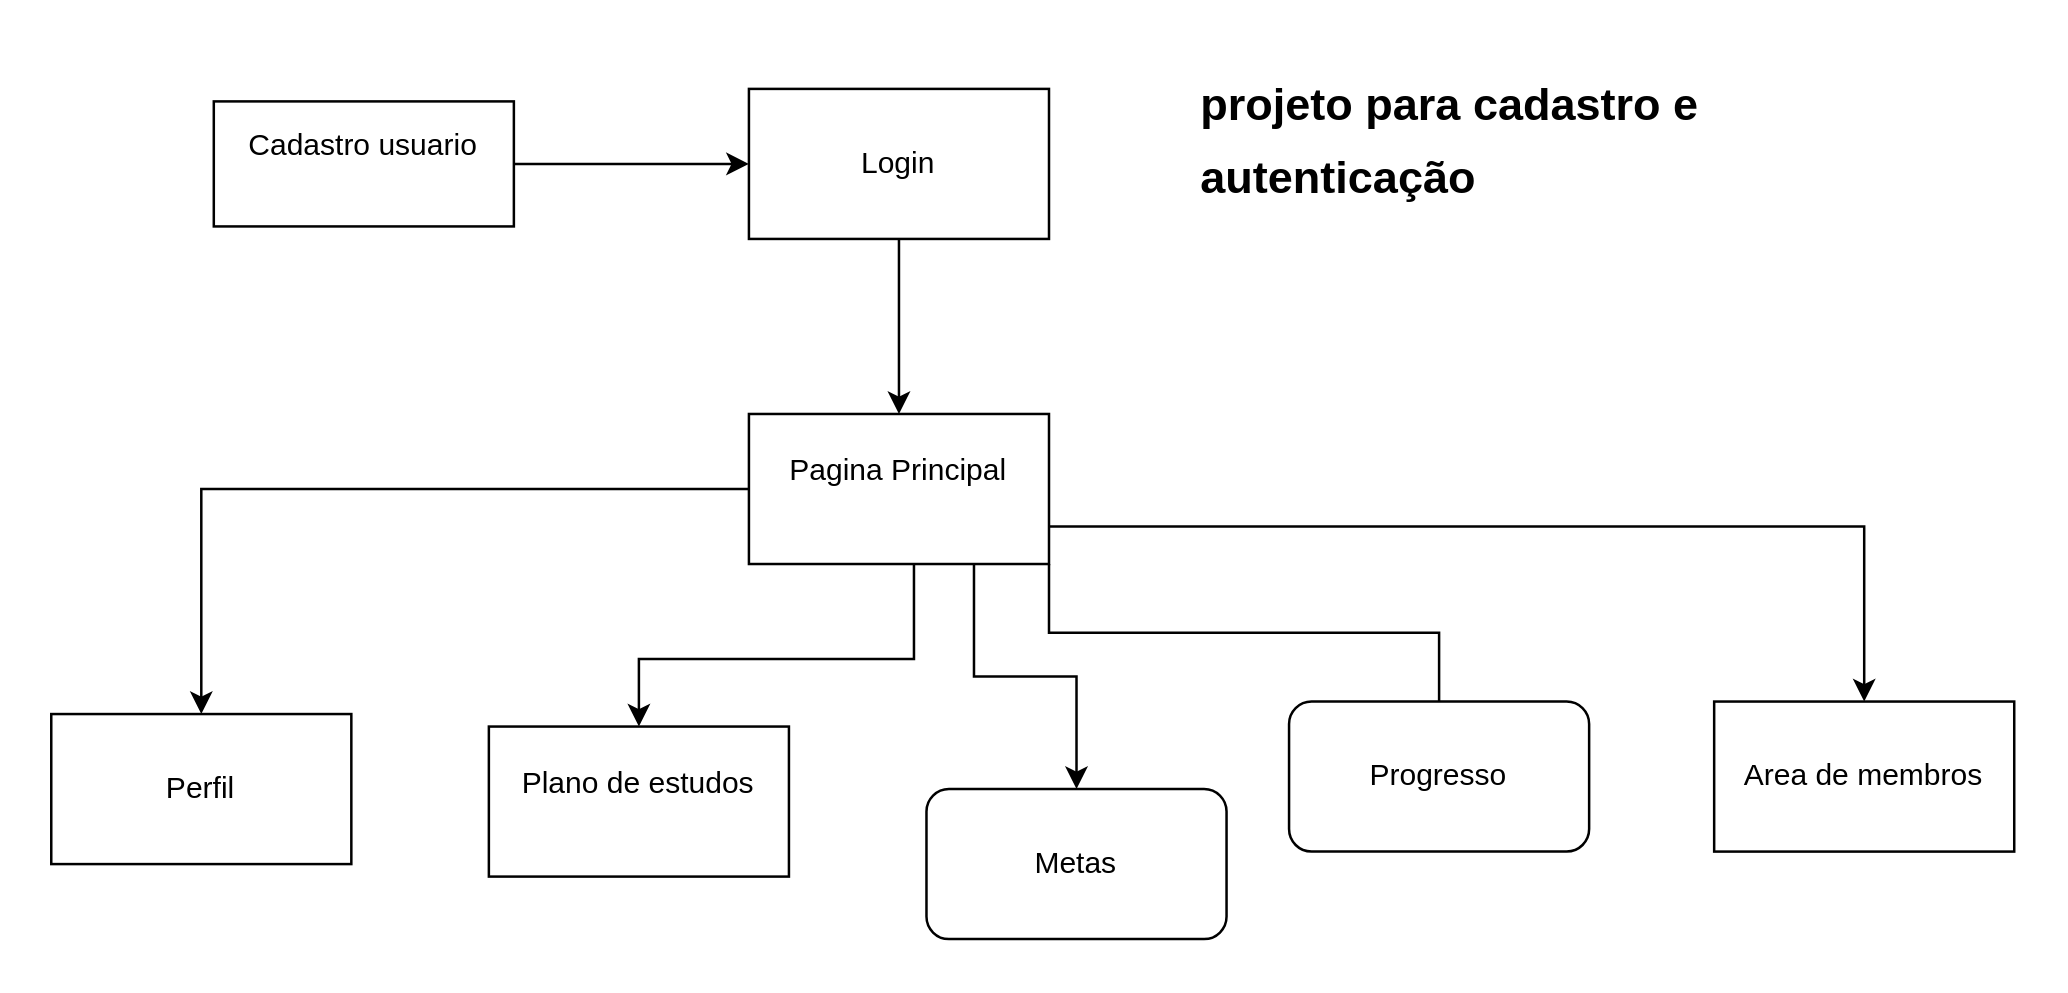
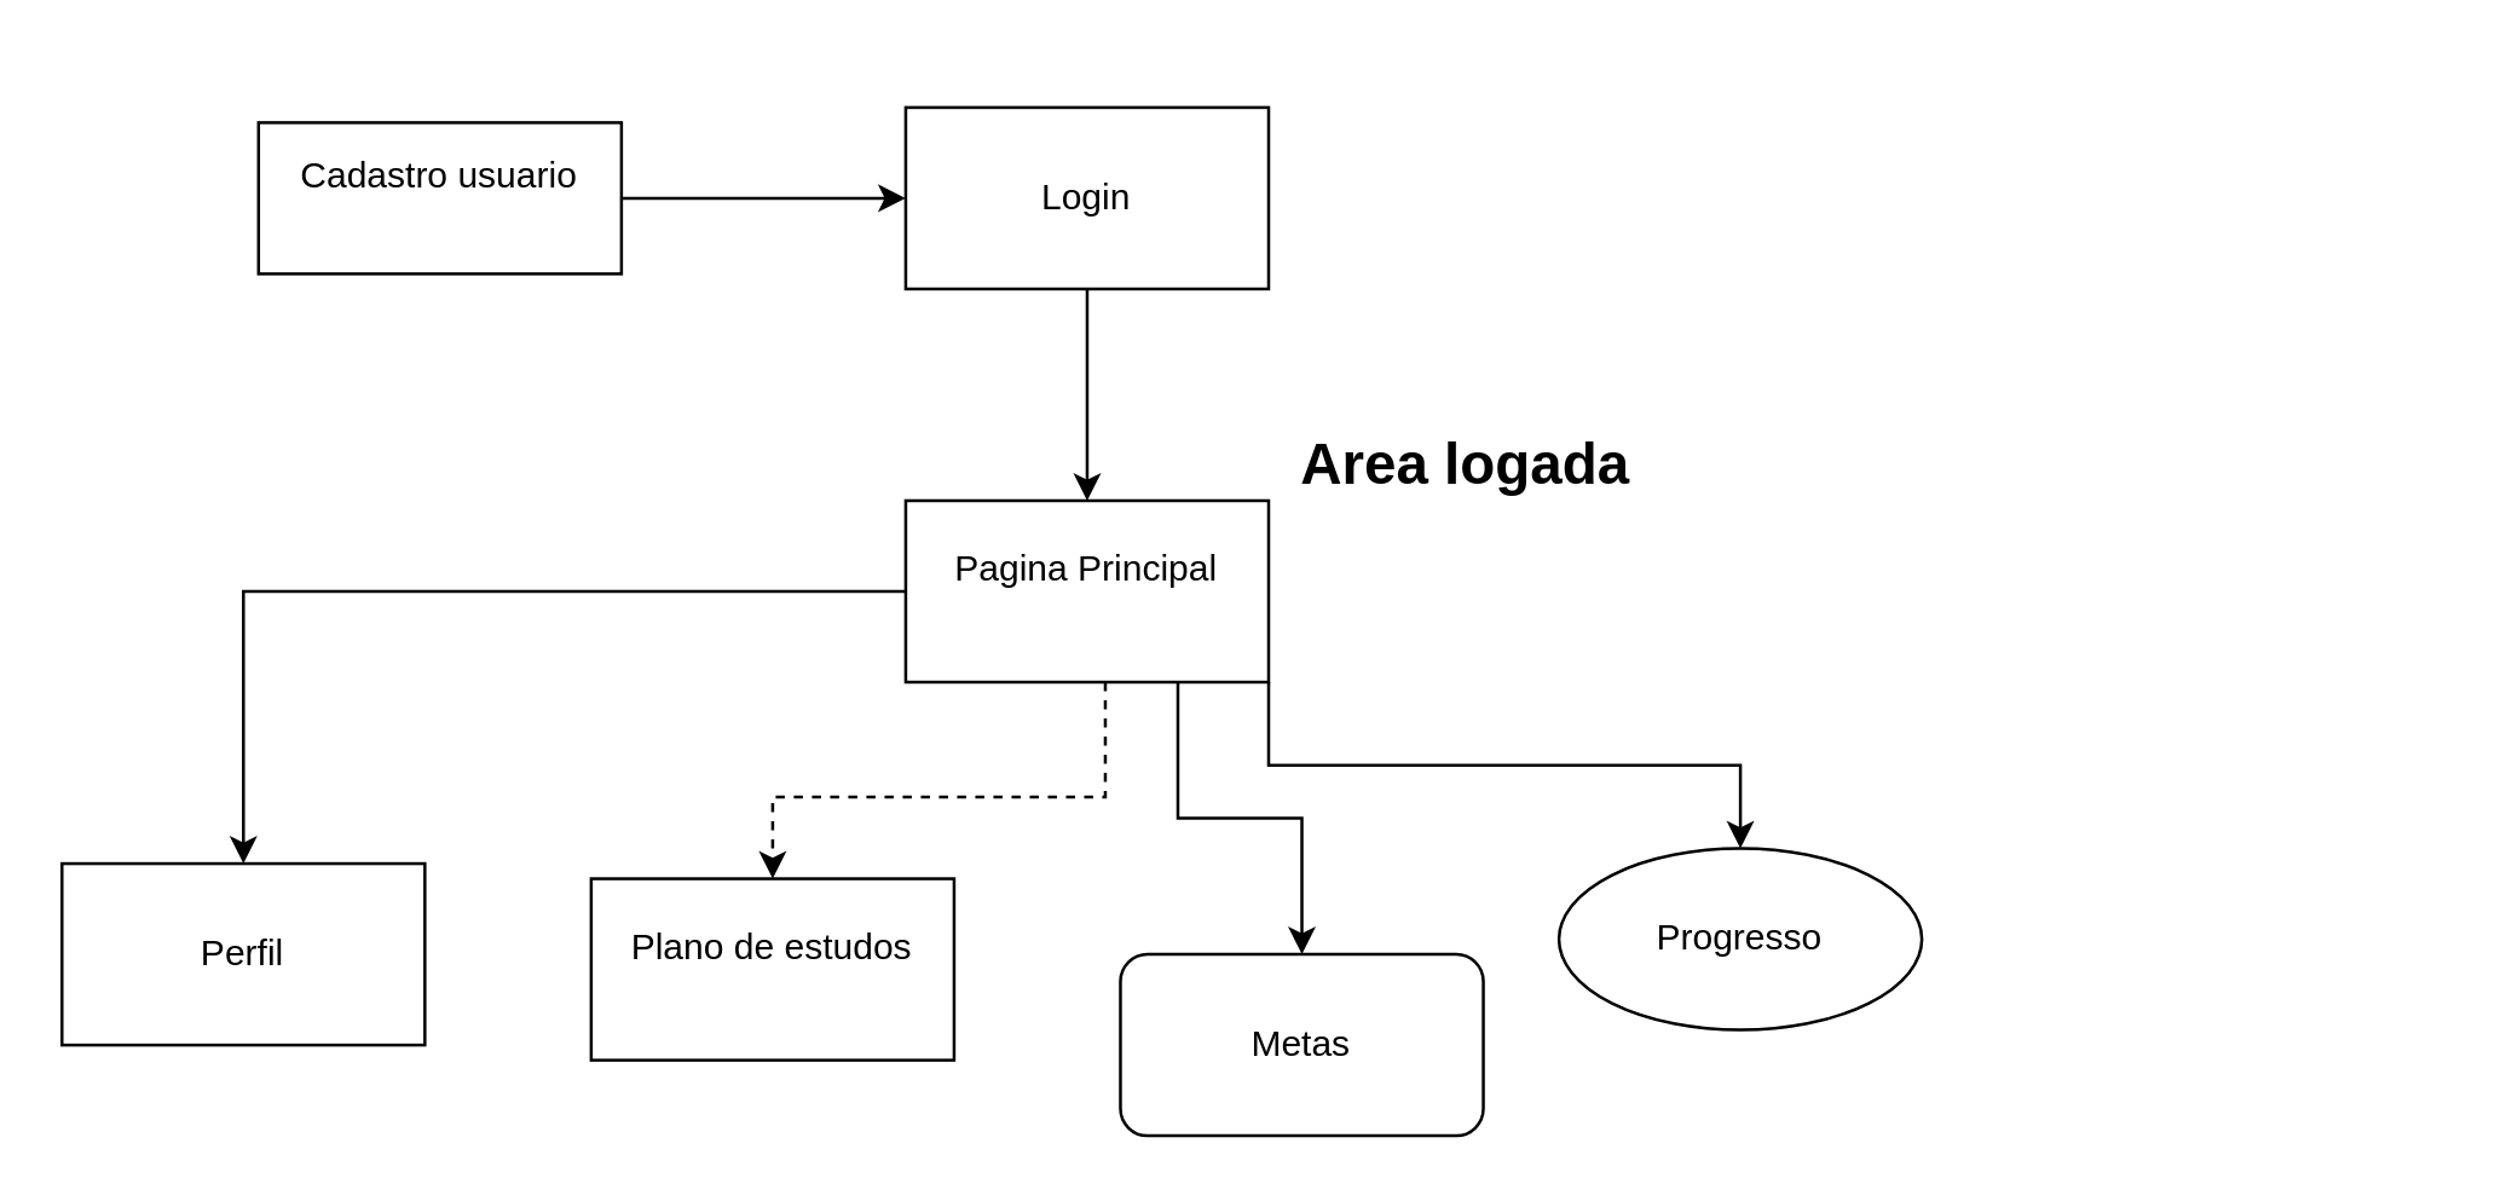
  <mxCell id="0" />
  <mxCell id="1" parent="0" />
  <mxCell id="2" value="" style="edgeStyle=orthogonalEdgeStyle;rounded=0;orthogonalLoop=1;jettySize=auto;html=1;" parent="1" source="3" target="5" edge="1"><mxGeometry relative="1" as="geometry" /></mxCell>
  <mxCell id="3" value="Cadastro usuario&lt;div&gt;&lt;br&gt;&lt;/div&gt;" style="rounded=0;whiteSpace=wrap;html=1;" parent="1" vertex="1"><mxGeometry x="85" y="40" width="120" height="50" as="geometry" /></mxCell>
  <mxCell id="4" value="" style="edgeStyle=orthogonalEdgeStyle;rounded=0;orthogonalLoop=1;jettySize=auto;html=1;" parent="1" source="5" target="11" edge="1"><mxGeometry relative="1" as="geometry" /></mxCell>
  <mxCell id="5" value="Login" style="whiteSpace=wrap;html=1;rounded=0;" parent="1" vertex="1"><mxGeometry x="299" y="35" width="120" height="60" as="geometry" /></mxCell>
  <mxCell id="6" value="" style="edgeStyle=orthogonalEdgeStyle;rounded=0;orthogonalLoop=1;jettySize=auto;html=1;" parent="1" source="11" target="14" edge="1"><mxGeometry relative="1" as="geometry" /></mxCell>
- <mxCell id="7" value="" style="edgeStyle=orthogonalEdgeStyle;rounded=0;orthogonalLoop=1;jettySize=auto;html=1;" parent="1" source="11" target="15" edge="1"><mxGeometry relative="1" as="geometry"><Array as="points"><mxPoint x="365" y="263" /><mxPoint x="255" y="263" /></Array></mxGeometry></mxCell>
+ <mxCell id="7" value="" style="edgeStyle=orthogonalEdgeStyle;rounded=0;orthogonalLoop=1;jettySize=auto;html=1;dashed=1;" parent="1" source="11" target="15" edge="1"><mxGeometry relative="1" as="geometry"><Array as="points"><mxPoint x="365" y="263" /><mxPoint x="255" y="263" /></Array></mxGeometry></mxCell>
  <mxCell id="8" style="edgeStyle=orthogonalEdgeStyle;rounded=0;orthogonalLoop=1;jettySize=auto;html=1;exitX=0.75;exitY=1;exitDx=0;exitDy=0;" parent="1" source="11" target="16" edge="1"><mxGeometry relative="1" as="geometry"><mxPoint x="375" y="310" as="targetPoint" /></mxGeometry></mxCell>
- <mxCell id="9" style="edgeStyle=orthogonalEdgeStyle;rounded=0;orthogonalLoop=1;jettySize=auto;html=1;exitX=1;exitY=1;exitDx=0;exitDy=0;endArrow=none;" parent="1" source="11" target="17" edge="1"><mxGeometry relative="1" as="geometry"><mxPoint x="555" y="280" as="targetPoint" /></mxGeometry></mxCell>
- <mxCell id="10" style="edgeStyle=orthogonalEdgeStyle;rounded=0;orthogonalLoop=1;jettySize=auto;html=1;exitX=1;exitY=0.75;exitDx=0;exitDy=0;" parent="1" source="11" target="18" edge="1"><mxGeometry relative="1" as="geometry"><mxPoint x="755" y="280" as="targetPoint" /></mxGeometry></mxCell>
+ <mxCell id="9" style="edgeStyle=orthogonalEdgeStyle;rounded=0;orthogonalLoop=1;jettySize=auto;html=1;exitX=1;exitY=1;exitDx=0;exitDy=0;" parent="1" source="11" target="17" edge="1"><mxGeometry relative="1" as="geometry"><mxPoint x="555" y="280" as="targetPoint" /></mxGeometry></mxCell>
  <mxCell id="11" value="Pagina Principal&lt;div&gt;&lt;br/&gt;&lt;/div&gt;" style="whiteSpace=wrap;html=1;rounded=0;" parent="1" vertex="1"><mxGeometry x="299" y="165" width="120" height="60" as="geometry" /></mxCell>
- <mxCell id="12" value="&lt;h1&gt;&lt;font style=&quot;font-size: 18px;&quot;&gt;projeto para cadastro e autenticação&lt;/font&gt;&lt;/h1&gt;" style="text;html=1;spacing=5;spacingTop=-20;whiteSpace=wrap;overflow=hidden;rounded=0;" parent="1" vertex="1"><mxGeometry x="475" width="220" height="90" as="geometry" y="20" /></mxCell>
+ <mxCell id="13" value="&lt;h1 style=&quot;font-size: 19px;&quot;&gt;&lt;font style=&quot;font-size: 19px;&quot;&gt;Area logada&lt;/font&gt;&lt;/h1&gt;&lt;div style=&quot;font-size: 19px;&quot;&gt;&lt;br&gt;&lt;/div&gt;" style="text;html=1;spacing=5;spacingTop=-20;whiteSpace=wrap;overflow=hidden;rounded=0;" parent="1" vertex="1"><mxGeometry x="425" y="140" width="190" height="30" as="geometry" /></mxCell>
  <mxCell id="14" value="Perfil" style="whiteSpace=wrap;html=1;rounded=0;" parent="1" vertex="1"><mxGeometry x="20" y="285" width="120" height="60" as="geometry" /></mxCell>
  <mxCell id="15" value="Plano de estudos&lt;div&gt;&lt;br/&gt;&lt;/div&gt;" style="whiteSpace=wrap;html=1;rounded=0;" parent="1" vertex="1"><mxGeometry x="195" y="290" width="120" height="60" as="geometry" /></mxCell>
  <mxCell id="16" value="Metas" style="rounded=1;whiteSpace=wrap;html=1;" parent="1" vertex="1"><mxGeometry x="370" y="315" width="120" height="60" as="geometry" /></mxCell>
- <mxCell id="17" value="Progresso" style="rounded=1;whiteSpace=wrap;html=1;" parent="1" vertex="1"><mxGeometry x="515" y="280" width="120" height="60" as="geometry" /></mxCell>
- <mxCell id="18" value="Area de membros" style="rounded=0;whiteSpace=wrap;html=1;" parent="1" vertex="1"><mxGeometry x="685" y="280" width="120" height="60" as="geometry" /></mxCell>
+ <mxCell id="17" value="Progresso" style="ellipse;whiteSpace=wrap;html=1;" parent="1" vertex="1"><mxGeometry x="515" y="280" width="120" height="60" as="geometry" /></mxCell>
